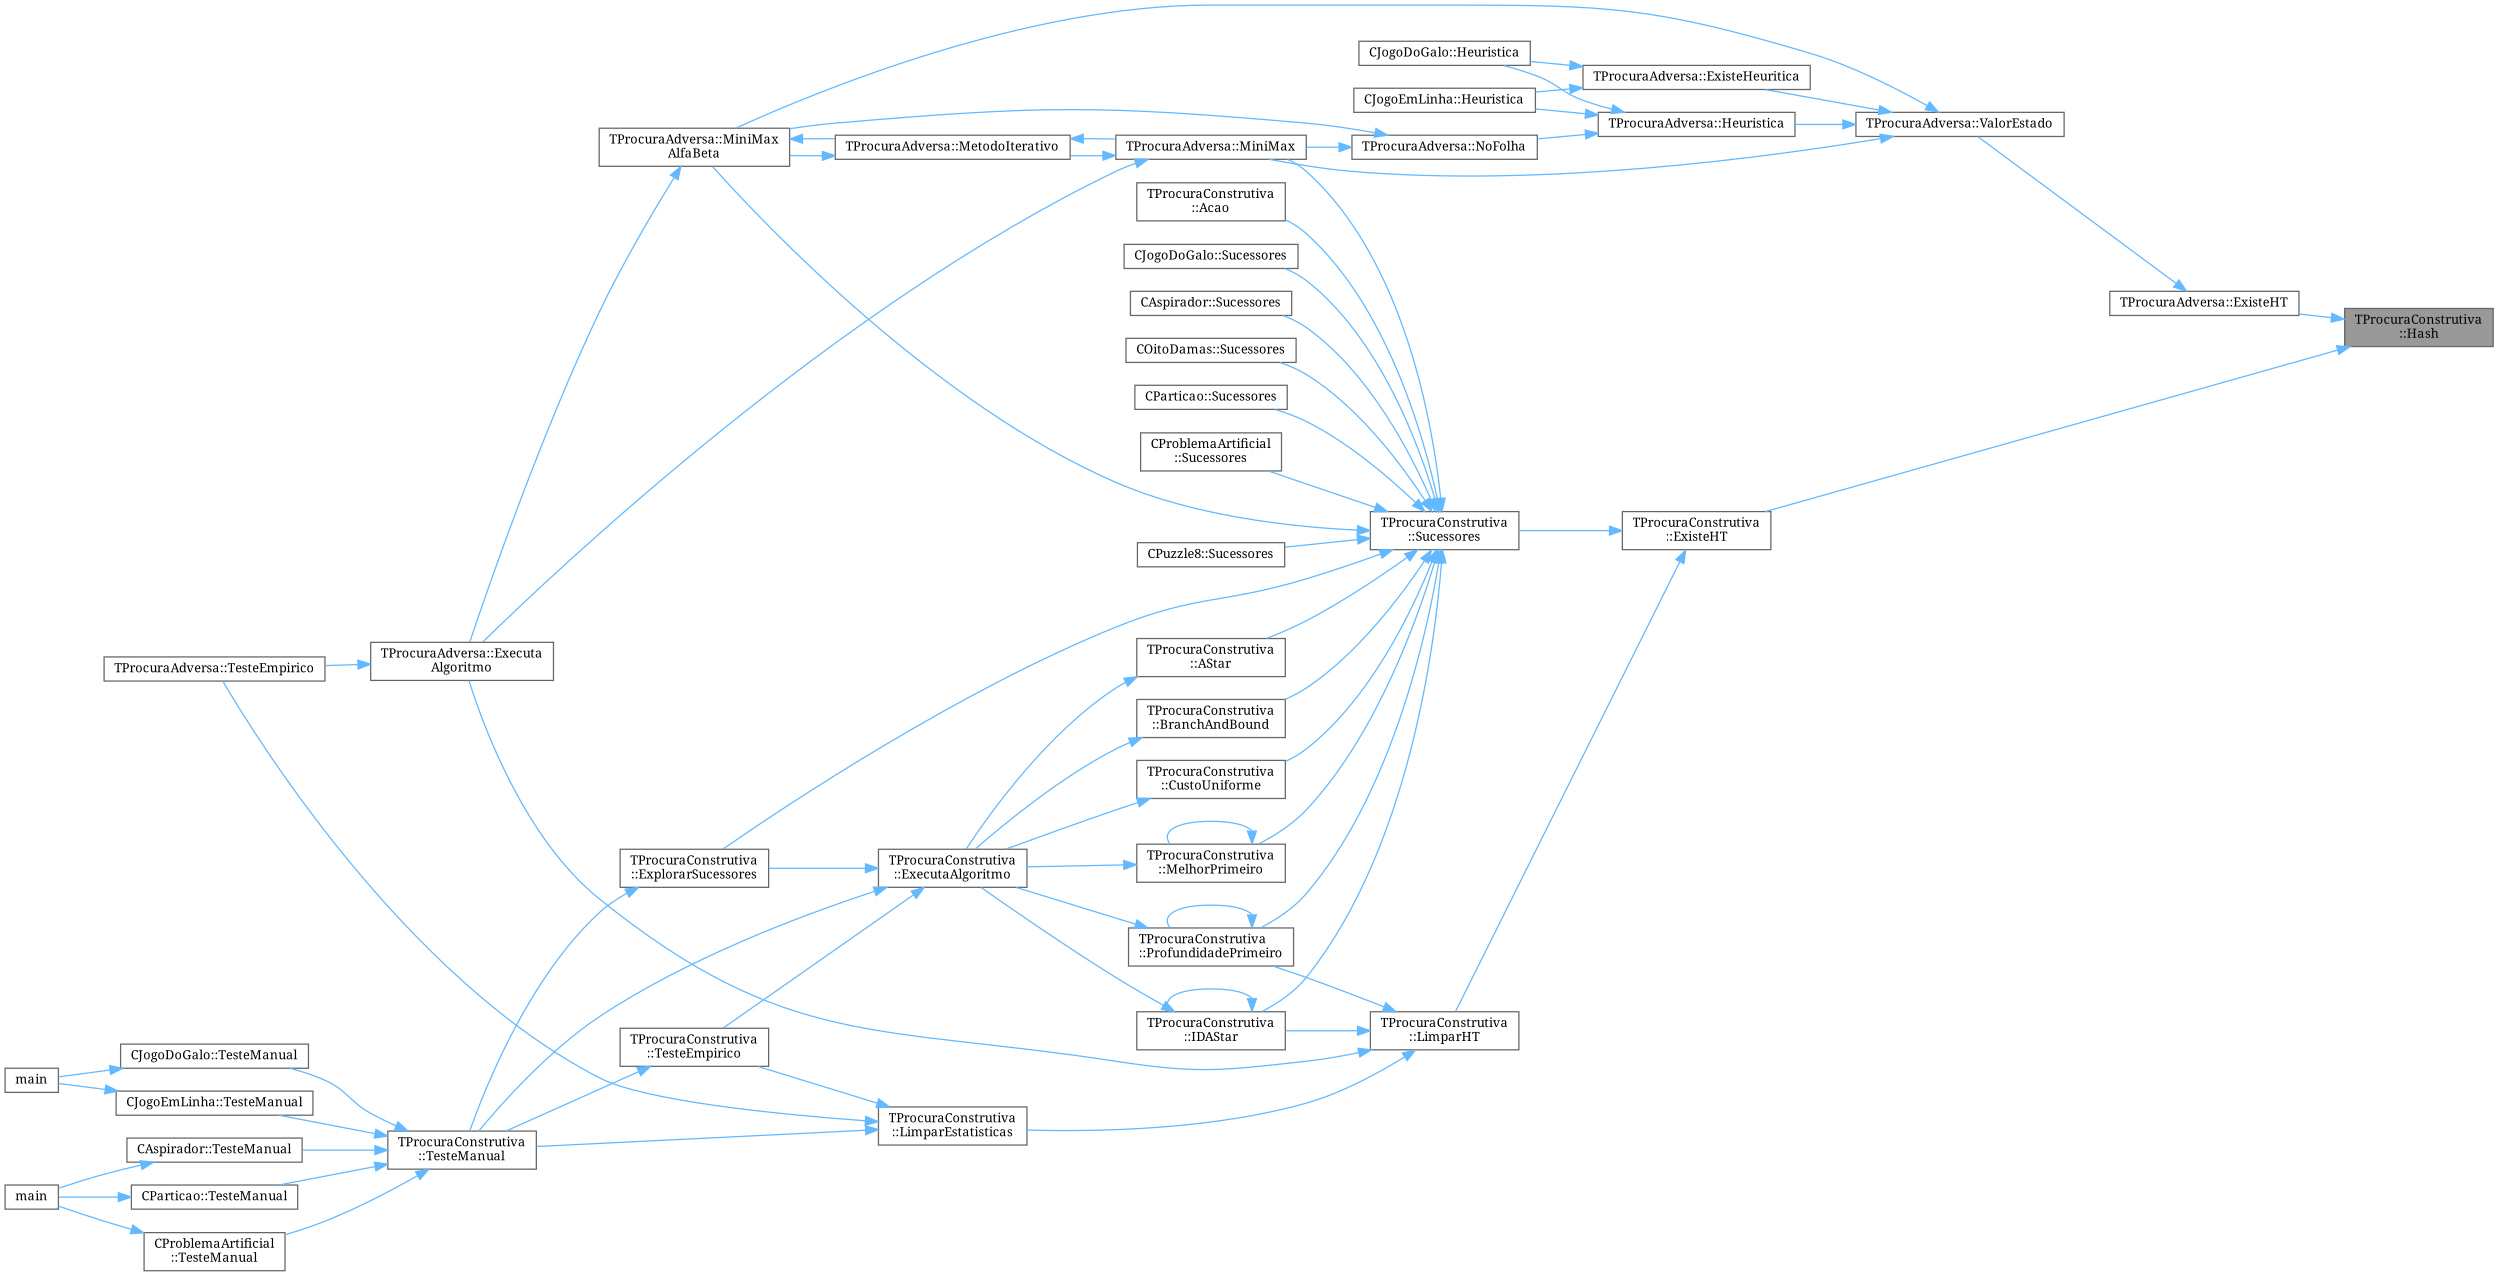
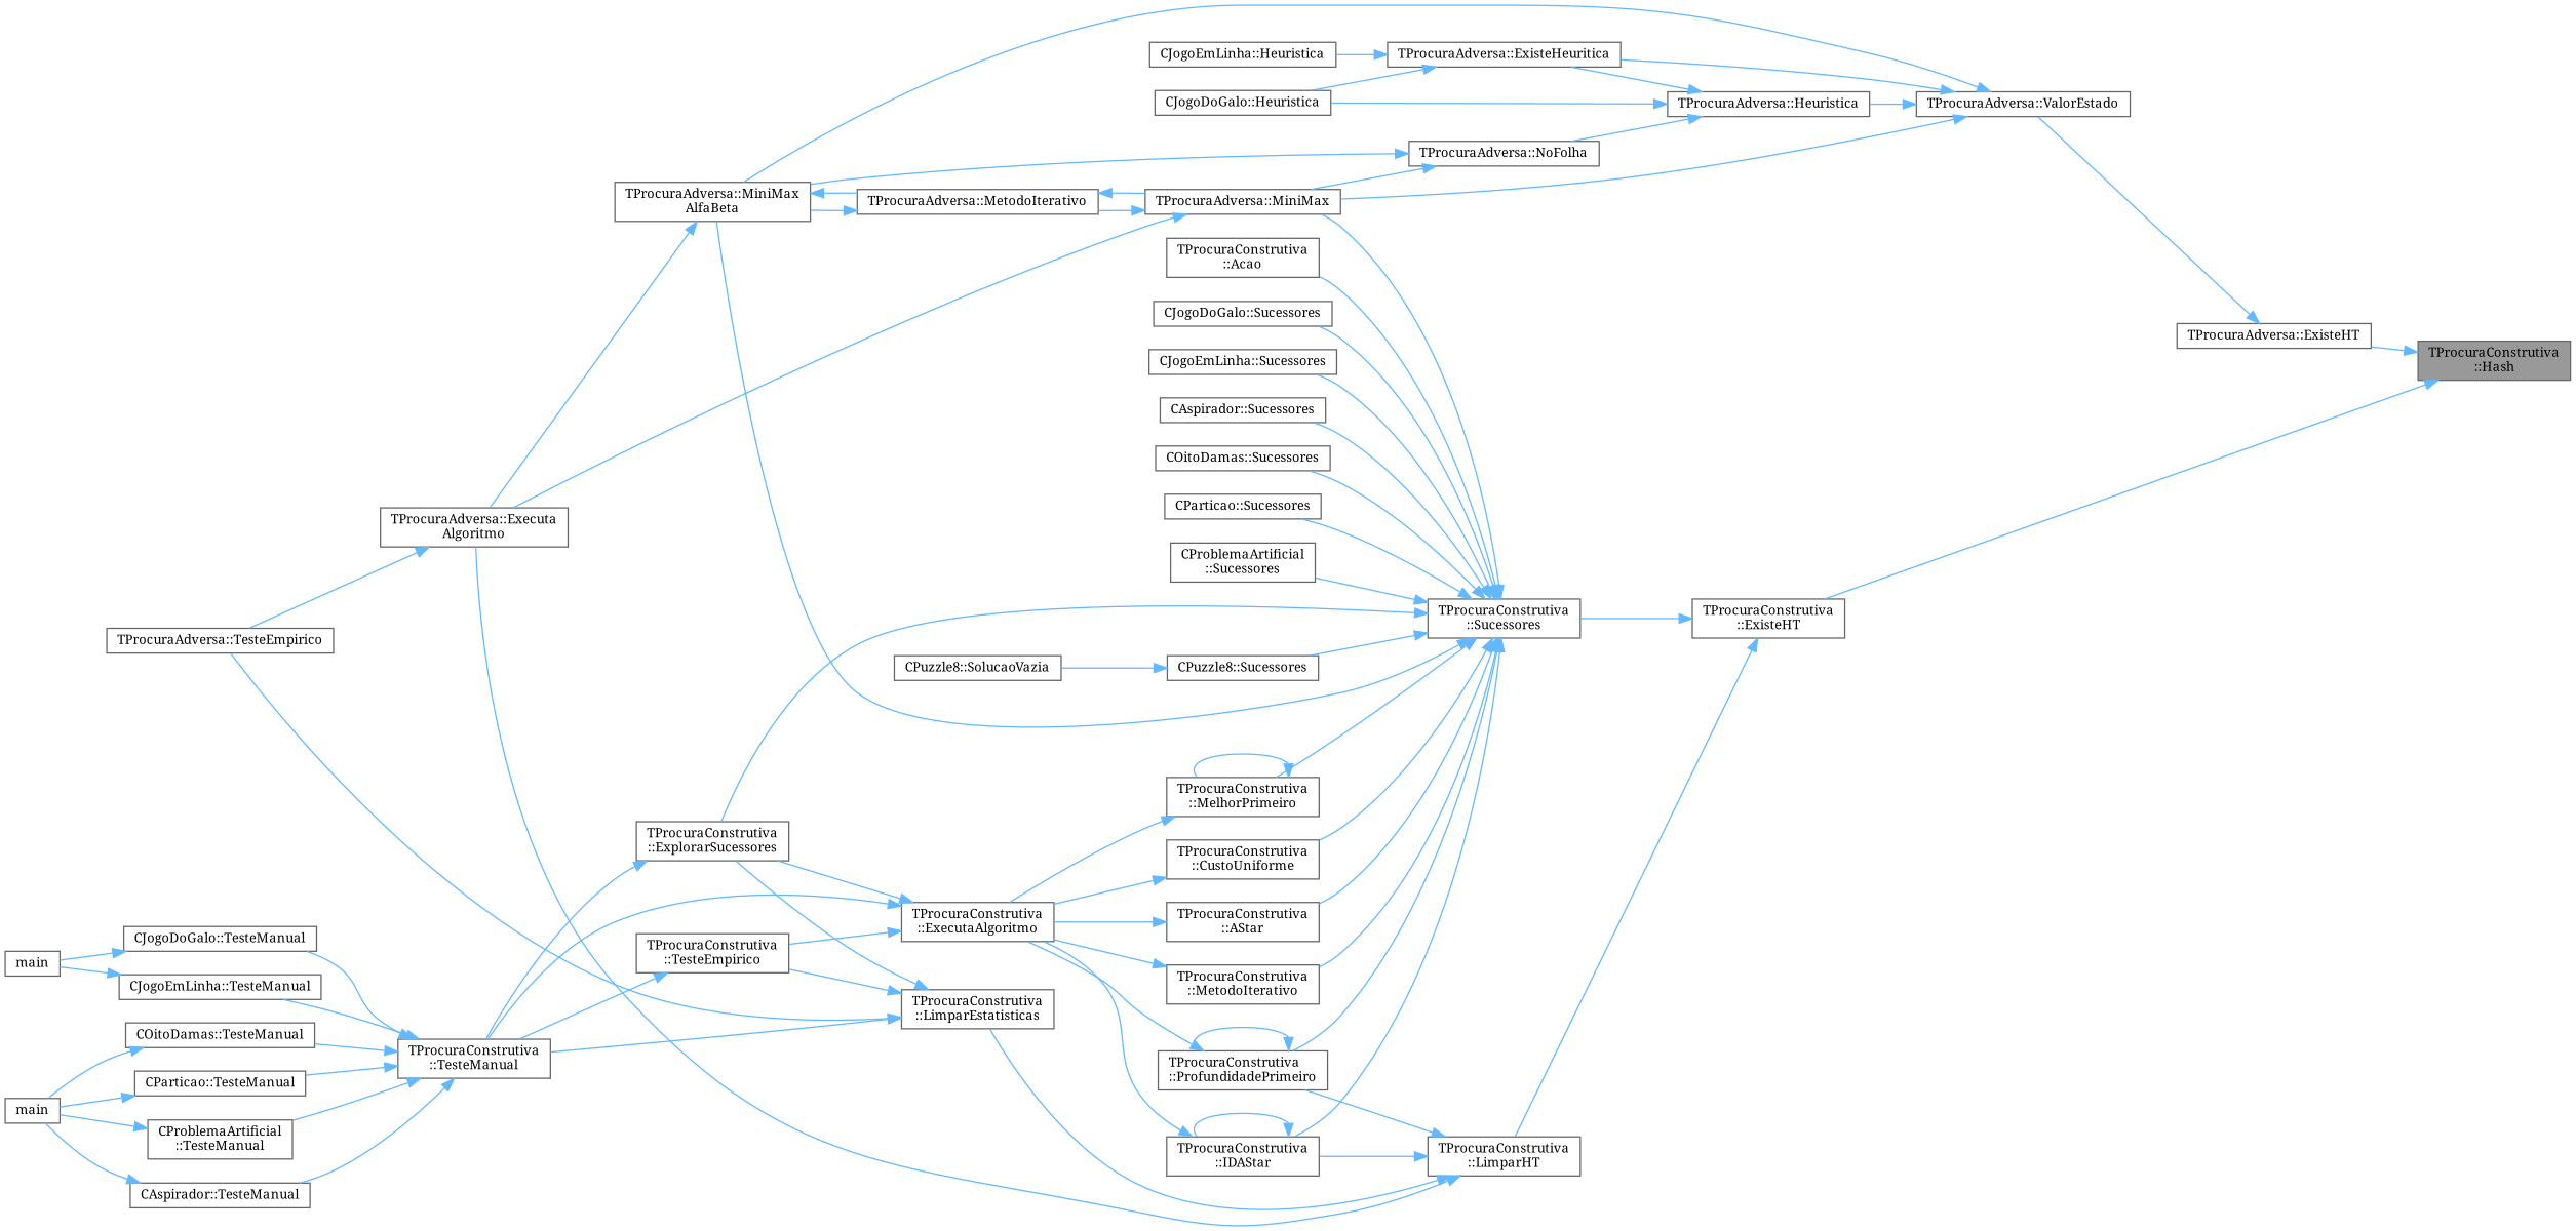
  digraph {
    fontname="Noto Serif"
    rankdir=RL
    node [color=grey40 fillcolor=white fontname="Noto Serif" fontsize=10 shape=box style=filled]
    edge [color=steelblue1 dir=back fontname="Noto Serif" fontsize=10 labelfontname=Helvetica labelfontsize=10 style=solid]
    n1 [color=gray40 fillcolor=grey60 fontcolor=black height=0.2 label="TProcuraConstrutiva\l::Hash" width=0.4]
    n2 [height=0.2 label="TProcuraAdversa::ExisteHT" width=0.4]
    n3 [height=0.2 label="TProcuraConstrutiva\l::ExisteHT" width=0.4]
    n4 [height=0.2 label="TProcuraAdversa::ValorEstado" width=0.4]
    n5 [height=0.2 label="TProcuraConstrutiva\l::LimparHT" width=0.4]
    n6 [height=0.2 label="TProcuraConstrutiva\l::Sucessores" width=0.4]
    n7 [height=0.2 label="TProcuraAdversa::ExisteHeuritica" width=0.4]
    n8 [height=0.2 label="TProcuraAdversa::Heuristica" width=0.4]
    n9 [height=0.2 label="TProcuraAdversa::MiniMax" width=0.4]
    n10 [height=0.2 label="TProcuraAdversa::MiniMax\lAlfaBeta" width=0.4]
    n11 [height=0.2 label="CJogoDoGalo::Heuristica" width=0.4]
    n12 [height=0.2 label="CJogoEmLinha::Heuristica" width=0.4]
    n13 [height=0.2 label="TProcuraAdversa::NoFolha" width=0.4]
    n14 [height=0.2 label="TProcuraAdversa::Executa\lAlgoritmo" width=0.4]
    n15 [height=0.2 label="TProcuraAdversa::MetodoIterativo" width=0.4]
    n16 [height=0.2 label="TProcuraAdversa::TesteEmpirico" width=0.4]
    n17 [height=0.2 label="TProcuraConstrutiva\l::IDAStar" width=0.4]
    n18 [height=0.2 label="TProcuraConstrutiva\l::LimparEstatisticas" width=0.4]
    n19 [height=0.2 label="TProcuraConstrutiva\l::ProfundidadePrimeiro" width=0.4]
    n20 [height=0.2 label="TProcuraConstrutiva\l::ExplorarSucessores" width=0.4]
    n21 [height=0.2 label="TProcuraConstrutiva\l::Acao" width=0.4]
    n22 [height=0.2 label="TProcuraConstrutiva\l::AStar" width=0.4]
-   n23 [height=0.2 label="TProcuraConstrutiva\l::BranchAndBound" width=0.4]
+   n23 [height=0.2 label="TProcuraConstrutiva\l::MetodoIterativo" width=0.4]
    n24 [height=0.2 label="TProcuraConstrutiva\l::CustoUniforme" width=0.4]
    n25 [height=0.2 label="TProcuraConstrutiva\l::MelhorPrimeiro" width=0.4]
    n26 [height=0.2 label="CJogoDoGalo::Sucessores" width=0.4]
+   n27 [height=0.2 label="CJogoEmLinha::Sucessores" width=0.4]
    n28 [height=0.2 label="CAspirador::Sucessores" width=0.4]
    n29 [height=0.2 label="COitoDamas::Sucessores" width=0.4]
    n30 [height=0.2 label="CParticao::Sucessores" width=0.4]
    n31 [height=0.2 label="CProblemaArtificial\l::Sucessores" width=0.4]
    n32 [height=0.2 label="CPuzzle8::Sucessores" width=0.4]
    n33 [height=0.2 label="TProcuraConstrutiva\l::ExecutaAlgoritmo" width=0.4]
    n34 [height=0.2 label="TProcuraConstrutiva\l::TesteManual" width=0.4]
    n35 [height=0.2 label="TProcuraConstrutiva\l::TesteEmpirico" width=0.4]
    n36 [height=0.2 label="CJogoDoGalo::TesteManual" width=0.4]
    n37 [height=0.2 label="CJogoEmLinha::TesteManual" width=0.4]
    n38 [height=0.2 label="CAspirador::TesteManual" width=0.4]
+   n39 [height=0.2 label="COitoDamas::TesteManual" width=0.4]
    n40 [height=0.2 label="CParticao::TesteManual" width=0.4]
    n41 [height=0.2 label="CProblemaArtificial\l::TesteManual" width=0.4]
    n42 [height=0.2 label=main width=0.4]
    n43 [height=0.2 label=main width=0.4]
+   n44 [height=0.2 label="CPuzzle8::SolucaoVazia" width=0.4]
    n1 -> n2
    n1 -> n3
    n2 -> n4
    n3 -> n5
    n3 -> n6
    n4 -> n7
    n4 -> n8
    n4 -> n9
    n4 -> n10
    n5 -> n14
    n5 -> n17
    n5 -> n18
    n5 -> n19
    n6 -> n9
    n6 -> n10
    n6 -> n17
    n6 -> n19
    n6 -> n20
    n6 -> n21
    n6 -> n22
    n6 -> n23
    n6 -> n24
    n6 -> n25
    n6 -> n26
+   n6 -> n27
    n6 -> n28
    n6 -> n29
    n6 -> n30
    n6 -> n31
    n6 -> n32
    n7 -> n11
    n7 -> n12
    n8 -> n11
-   n8 -> n12
+   n8 -> n7
    n8 -> n13
    n9 -> n14
    n9 -> n15
    n10 -> n14
    n10 -> n15
    n13 -> n9
    n13 -> n10
    n14 -> n16
    n15 -> n9
    n15 -> n10
    n17 -> n17
    n17 -> n33
    n18 -> n16
+   n18 -> n20
    n18 -> n34
    n18 -> n35
    n19 -> n19
    n19 -> n33
    n20 -> n34
    n22 -> n33
    n23 -> n33
    n24 -> n33
    n25 -> n25
    n25 -> n33
+   n32 -> n44
    n33 -> n20
    n33 -> n34
    n33 -> n35
    n34 -> n36
    n34 -> n37
    n34 -> n38
+   n34 -> n39
    n34 -> n40
    n34 -> n41
    n35 -> n34
    n36 -> n42
    n37 -> n42
    n38 -> n43
+   n39 -> n43
    n40 -> n43
    n41 -> n43
  }
